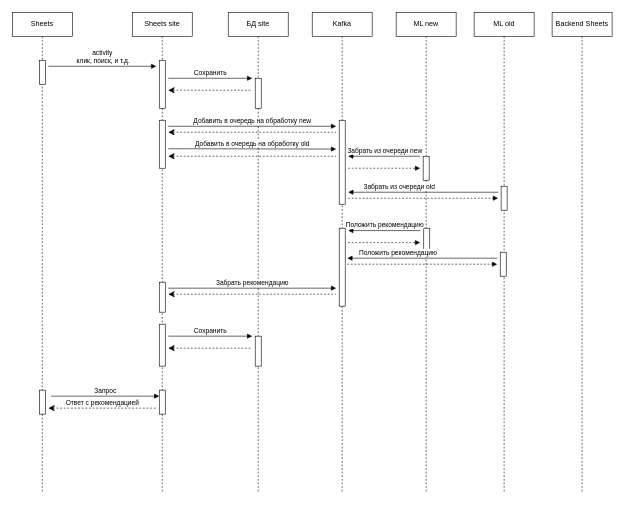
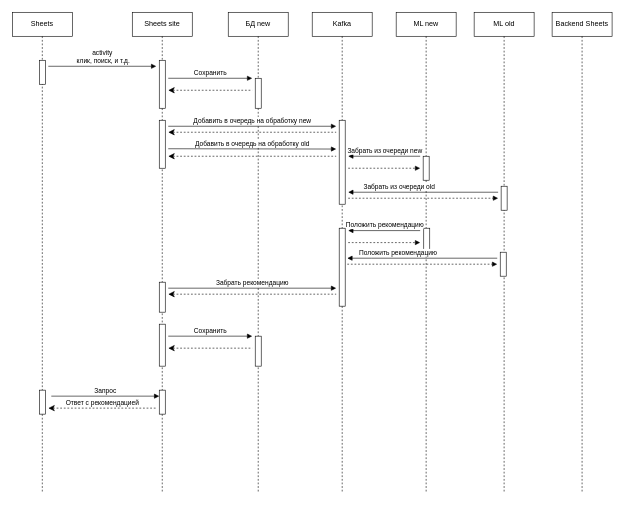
  <mxCell id="0" />
  <mxCell id="1" parent="0" />
- <mxCell id="2" value="БД site" style="shape=umlLifeline;perimeter=lifelinePerimeter;whiteSpace=wrap;html=1;container=1;dropTarget=0;collapsible=0;recursiveResize=0;outlineConnect=0;portConstraint=eastwest;newEdgeStyle={&quot;curved&quot;:0,&quot;rounded&quot;:0};" vertex="1" parent="1"><mxGeometry x="380" y="20" width="100" height="800" as="geometry" /></mxCell>
+ <mxCell id="2" value="БД new" style="shape=umlLifeline;perimeter=lifelinePerimeter;whiteSpace=wrap;html=1;container=1;dropTarget=0;collapsible=0;recursiveResize=0;outlineConnect=0;portConstraint=eastwest;newEdgeStyle={&quot;curved&quot;:0,&quot;rounded&quot;:0};" vertex="1" parent="1"><mxGeometry x="380" y="20" width="100" height="800" as="geometry" /></mxCell>
  <mxCell id="3" value="" style="html=1;points=[[0,0,0,0,5],[0,1,0,0,-5],[1,0,0,0,5],[1,1,0,0,-5]];perimeter=orthogonalPerimeter;outlineConnect=0;targetShapes=umlLifeline;portConstraint=eastwest;newEdgeStyle={&quot;curved&quot;:0,&quot;rounded&quot;:0};" vertex="1" parent="2"><mxGeometry x="45" y="110" width="10" height="50" as="geometry" /></mxCell>
  <mxCell id="4" value="ML old" style="shape=umlLifeline;perimeter=lifelinePerimeter;whiteSpace=wrap;html=1;container=1;dropTarget=0;collapsible=0;recursiveResize=0;outlineConnect=0;portConstraint=eastwest;newEdgeStyle={&quot;curved&quot;:0,&quot;rounded&quot;:0};" vertex="1" parent="1"><mxGeometry x="790" y="20" width="100" height="800" as="geometry" /></mxCell>
  <mxCell id="5" value="" style="html=1;points=[[0,0,0,0,5],[0,1,0,0,-5],[1,0,0,0,5],[1,1,0,0,-5]];perimeter=orthogonalPerimeter;outlineConnect=0;targetShapes=umlLifeline;portConstraint=eastwest;newEdgeStyle={&quot;curved&quot;:0,&quot;rounded&quot;:0};" vertex="1" parent="4"><mxGeometry x="45" y="290" width="10" height="40" as="geometry" /></mxCell>
  <mxCell id="6" value="Backend Sheets" style="shape=umlLifeline;perimeter=lifelinePerimeter;whiteSpace=wrap;html=1;container=1;dropTarget=0;collapsible=0;recursiveResize=0;outlineConnect=0;portConstraint=eastwest;newEdgeStyle={&quot;curved&quot;:0,&quot;rounded&quot;:0};" vertex="1" parent="1"><mxGeometry x="920" y="20" width="100" height="800" as="geometry" /></mxCell>
  <mxCell id="7" value="Sheets" style="shape=umlLifeline;perimeter=lifelinePerimeter;whiteSpace=wrap;html=1;container=1;dropTarget=0;collapsible=0;recursiveResize=0;outlineConnect=0;portConstraint=eastwest;newEdgeStyle={&quot;curved&quot;:0,&quot;rounded&quot;:0};" vertex="1" parent="1"><mxGeometry x="20" y="20" width="100" height="800" as="geometry" /></mxCell>
  <mxCell id="8" value="" style="html=1;points=[[0,0,0,0,5],[0,1,0,0,-5],[1,0,0,0,5],[1,1,0,0,-5]];perimeter=orthogonalPerimeter;outlineConnect=0;targetShapes=umlLifeline;portConstraint=eastwest;newEdgeStyle={&quot;curved&quot;:0,&quot;rounded&quot;:0};" vertex="1" parent="7"><mxGeometry x="45" y="80" width="10" height="40" as="geometry" /></mxCell>
  <mxCell id="9" value="" style="html=1;points=[[0,0,0,0,5],[0,1,0,0,-5],[1,0,0,0,5],[1,1,0,0,-5]];perimeter=orthogonalPerimeter;outlineConnect=0;targetShapes=umlLifeline;portConstraint=eastwest;newEdgeStyle={&quot;curved&quot;:0,&quot;rounded&quot;:0};" vertex="1" parent="7"><mxGeometry x="45" y="630" width="10" height="40" as="geometry" /></mxCell>
  <mxCell id="10" value="Запрос" style="html=1;verticalAlign=bottom;startArrow=none;startFill=0;endArrow=block;startSize=8;curved=0;rounded=0;" edge="1" parent="7"><mxGeometry width="60" relative="1" as="geometry"><mxPoint x="65" y="640" as="sourcePoint" /><mxPoint x="245" y="640" as="targetPoint" /></mxGeometry></mxCell>
  <mxCell id="11" value="Sheets site" style="shape=umlLifeline;perimeter=lifelinePerimeter;whiteSpace=wrap;html=1;container=1;dropTarget=0;collapsible=0;recursiveResize=0;outlineConnect=0;portConstraint=eastwest;newEdgeStyle={&quot;curved&quot;:0,&quot;rounded&quot;:0};" vertex="1" parent="1"><mxGeometry x="220" y="20" width="100" height="800" as="geometry" /></mxCell>
  <mxCell id="12" value="" style="html=1;points=[[0,0,0,0,5],[0,1,0,0,-5],[1,0,0,0,5],[1,1,0,0,-5]];perimeter=orthogonalPerimeter;outlineConnect=0;targetShapes=umlLifeline;portConstraint=eastwest;newEdgeStyle={&quot;curved&quot;:0,&quot;rounded&quot;:0};" vertex="1" parent="11"><mxGeometry x="45" y="80" width="10" height="80" as="geometry" /></mxCell>
  <mxCell id="13" value="" style="html=1;points=[[0,0,0,0,5],[0,1,0,0,-5],[1,0,0,0,5],[1,1,0,0,-5]];perimeter=orthogonalPerimeter;outlineConnect=0;targetShapes=umlLifeline;portConstraint=eastwest;newEdgeStyle={&quot;curved&quot;:0,&quot;rounded&quot;:0};" vertex="1" parent="11"><mxGeometry x="45" y="180" width="10" height="80" as="geometry" /></mxCell>
  <mxCell id="14" value="" style="html=1;points=[[0,0,0,0,5],[0,1,0,0,-5],[1,0,0,0,5],[1,1,0,0,-5]];perimeter=orthogonalPerimeter;outlineConnect=0;targetShapes=umlLifeline;portConstraint=eastwest;newEdgeStyle={&quot;curved&quot;:0,&quot;rounded&quot;:0};" vertex="1" parent="11"><mxGeometry x="45" y="450" width="10" height="50" as="geometry" /></mxCell>
  <mxCell id="15" value="Забрать рекомендацию" style="html=1;verticalAlign=bottom;startArrow=none;startFill=0;endArrow=block;startSize=8;curved=0;rounded=0;" edge="1" parent="11"><mxGeometry width="60" relative="1" as="geometry"><mxPoint x="60" y="460" as="sourcePoint" /><mxPoint x="340" y="460" as="targetPoint" /></mxGeometry></mxCell>
  <mxCell id="16" value="" style="html=1;verticalAlign=bottom;startArrow=classic;startFill=1;endArrow=none;startSize=8;curved=0;rounded=0;endFill=0;dashed=1;" edge="1" parent="11"><mxGeometry width="60" relative="1" as="geometry"><mxPoint x="60" y="470" as="sourcePoint" /><mxPoint x="340" y="470" as="targetPoint" /></mxGeometry></mxCell>
  <mxCell id="17" value="" style="html=1;points=[[0,0,0,0,5],[0,1,0,0,-5],[1,0,0,0,5],[1,1,0,0,-5]];perimeter=orthogonalPerimeter;outlineConnect=0;targetShapes=umlLifeline;portConstraint=eastwest;newEdgeStyle={&quot;curved&quot;:0,&quot;rounded&quot;:0};" vertex="1" parent="11"><mxGeometry x="45" y="520" width="10" height="70" as="geometry" /></mxCell>
  <mxCell id="18" value="" style="html=1;points=[[0,0,0,0,5],[0,1,0,0,-5],[1,0,0,0,5],[1,1,0,0,-5]];perimeter=orthogonalPerimeter;outlineConnect=0;targetShapes=umlLifeline;portConstraint=eastwest;newEdgeStyle={&quot;curved&quot;:0,&quot;rounded&quot;:0};" vertex="1" parent="11"><mxGeometry x="205" y="540" width="10" height="50" as="geometry" /></mxCell>
  <mxCell id="19" value="Сохранить" style="html=1;verticalAlign=bottom;startArrow=none;startFill=0;endArrow=block;startSize=8;curved=0;rounded=0;" edge="1" parent="11"><mxGeometry width="60" relative="1" as="geometry"><mxPoint x="60" y="540" as="sourcePoint" /><mxPoint x="200" y="540" as="targetPoint" /></mxGeometry></mxCell>
  <mxCell id="20" value="" style="html=1;verticalAlign=bottom;startArrow=classic;startFill=1;endArrow=none;startSize=8;curved=0;rounded=0;endFill=0;dashed=1;" edge="1" parent="11"><mxGeometry width="60" relative="1" as="geometry"><mxPoint x="60" y="560" as="sourcePoint" /><mxPoint x="200" y="560" as="targetPoint" /></mxGeometry></mxCell>
  <mxCell id="21" value="" style="html=1;points=[[0,0,0,0,5],[0,1,0,0,-5],[1,0,0,0,5],[1,1,0,0,-5]];perimeter=orthogonalPerimeter;outlineConnect=0;targetShapes=umlLifeline;portConstraint=eastwest;newEdgeStyle={&quot;curved&quot;:0,&quot;rounded&quot;:0};" vertex="1" parent="11"><mxGeometry x="45" y="630" width="10" height="40" as="geometry" /></mxCell>
  <mxCell id="22" value="&lt;div&gt;activity&lt;/div&gt;&lt;div&gt;&amp;nbsp;клик, поиск, и т.д.&lt;br&gt;&lt;/div&gt;" style="html=1;verticalAlign=bottom;startArrow=none;startFill=0;endArrow=block;startSize=8;curved=0;rounded=0;" edge="1" parent="1"><mxGeometry width="60" relative="1" as="geometry"><mxPoint x="80" y="110" as="sourcePoint" /><mxPoint x="260" y="110" as="targetPoint" /></mxGeometry></mxCell>
  <mxCell id="23" value="Сохранить" style="html=1;verticalAlign=bottom;startArrow=none;startFill=0;endArrow=block;startSize=8;curved=0;rounded=0;" edge="1" parent="1"><mxGeometry width="60" relative="1" as="geometry"><mxPoint x="280" y="130" as="sourcePoint" /><mxPoint x="420" y="130" as="targetPoint" /></mxGeometry></mxCell>
  <mxCell id="24" value="" style="html=1;verticalAlign=bottom;startArrow=classic;startFill=1;endArrow=none;startSize=8;curved=0;rounded=0;endFill=0;dashed=1;" edge="1" parent="1"><mxGeometry width="60" relative="1" as="geometry"><mxPoint x="280" y="150" as="sourcePoint" /><mxPoint x="420" y="150" as="targetPoint" /></mxGeometry></mxCell>
  <mxCell id="25" value="ML new" style="shape=umlLifeline;perimeter=lifelinePerimeter;whiteSpace=wrap;html=1;container=1;dropTarget=0;collapsible=0;recursiveResize=0;outlineConnect=0;portConstraint=eastwest;newEdgeStyle={&quot;curved&quot;:0,&quot;rounded&quot;:0};" vertex="1" parent="1"><mxGeometry x="660" y="20" width="100" height="800" as="geometry" /></mxCell>
  <mxCell id="26" value="" style="html=1;points=[[0,0,0,0,5],[0,1,0,0,-5],[1,0,0,0,5],[1,1,0,0,-5]];perimeter=orthogonalPerimeter;outlineConnect=0;targetShapes=umlLifeline;portConstraint=eastwest;newEdgeStyle={&quot;curved&quot;:0,&quot;rounded&quot;:0};" vertex="1" parent="25"><mxGeometry x="45" y="240" width="10" height="40" as="geometry" /></mxCell>
  <mxCell id="27" value="" style="html=1;points=[[0,0,0,0,5],[0,1,0,0,-5],[1,0,0,0,5],[1,1,0,0,-5]];perimeter=orthogonalPerimeter;outlineConnect=0;targetShapes=umlLifeline;portConstraint=eastwest;newEdgeStyle={&quot;curved&quot;:0,&quot;rounded&quot;:0};" vertex="1" parent="25"><mxGeometry x="46" y="360" width="10" height="40" as="geometry" /></mxCell>
  <mxCell id="28" value="" style="html=1;verticalAlign=bottom;startArrow=none;startFill=0;endArrow=block;startSize=8;curved=0;rounded=0;dashed=1;" edge="1" parent="25"><mxGeometry width="60" relative="1" as="geometry"><mxPoint x="-81.5" y="420" as="sourcePoint" /><mxPoint x="168.5" y="420" as="targetPoint" /><Array as="points"><mxPoint x="8.5" y="420" /></Array></mxGeometry></mxCell>
  <mxCell id="29" value="" style="html=1;verticalAlign=bottom;startArrow=none;startFill=0;endArrow=block;startSize=8;curved=0;rounded=0;" edge="1" parent="25"><mxGeometry width="60" relative="1" as="geometry"><mxPoint x="168.5" y="410" as="sourcePoint" /><mxPoint x="-81.5" y="410" as="targetPoint" /><Array as="points"><mxPoint x="-41.5" y="410" /></Array><mxPoint as="offset" /></mxGeometry></mxCell>
  <mxCell id="30" value="Положить рекомендацию" style="edgeLabel;html=1;align=center;verticalAlign=middle;resizable=0;points=[];" vertex="1" connectable="0" parent="29"><mxGeometry x="0.321" y="2" relative="1" as="geometry"><mxPoint x="-1" y="-12" as="offset" /></mxGeometry></mxCell>
  <mxCell id="31" value="" style="html=1;points=[[0,0,0,0,5],[0,1,0,0,-5],[1,0,0,0,5],[1,1,0,0,-5]];perimeter=orthogonalPerimeter;outlineConnect=0;targetShapes=umlLifeline;portConstraint=eastwest;newEdgeStyle={&quot;curved&quot;:0,&quot;rounded&quot;:0};" vertex="1" parent="25"><mxGeometry x="173.5" y="400" width="10" height="40" as="geometry" /></mxCell>
  <mxCell id="32" value="Kafka" style="shape=umlLifeline;perimeter=lifelinePerimeter;whiteSpace=wrap;html=1;container=1;dropTarget=0;collapsible=0;recursiveResize=0;outlineConnect=0;portConstraint=eastwest;newEdgeStyle={&quot;curved&quot;:0,&quot;rounded&quot;:0};" vertex="1" parent="1"><mxGeometry x="520" y="20" width="100" height="800" as="geometry" /></mxCell>
  <mxCell id="33" value="" style="html=1;points=[[0,0,0,0,5],[0,1,0,0,-5],[1,0,0,0,5],[1,1,0,0,-5]];perimeter=orthogonalPerimeter;outlineConnect=0;targetShapes=umlLifeline;portConstraint=eastwest;newEdgeStyle={&quot;curved&quot;:0,&quot;rounded&quot;:0};" vertex="1" parent="32"><mxGeometry x="45" y="180" width="10" height="140" as="geometry" /></mxCell>
  <mxCell id="34" value="" style="html=1;points=[[0,0,0,0,5],[0,1,0,0,-5],[1,0,0,0,5],[1,1,0,0,-5]];perimeter=orthogonalPerimeter;outlineConnect=0;targetShapes=umlLifeline;portConstraint=eastwest;newEdgeStyle={&quot;curved&quot;:0,&quot;rounded&quot;:0};" vertex="1" parent="32"><mxGeometry x="45" y="360" width="10" height="130" as="geometry" /></mxCell>
  <mxCell id="35" value="Добавить в очередь на обработку new" style="html=1;verticalAlign=bottom;startArrow=none;startFill=0;endArrow=block;startSize=8;curved=0;rounded=0;" edge="1" parent="1"><mxGeometry width="60" relative="1" as="geometry"><mxPoint x="280" y="210" as="sourcePoint" /><mxPoint x="560" y="210" as="targetPoint" /></mxGeometry></mxCell>
  <mxCell id="36" value="Добавить в очередь на обработку old" style="html=1;verticalAlign=bottom;startArrow=none;startFill=0;endArrow=block;startSize=8;curved=0;rounded=0;" edge="1" parent="1"><mxGeometry width="60" relative="1" as="geometry"><mxPoint x="280" y="247.5" as="sourcePoint" /><mxPoint x="560" y="248" as="targetPoint" /></mxGeometry></mxCell>
  <mxCell id="37" value="" style="html=1;verticalAlign=bottom;startArrow=none;startFill=0;endArrow=block;startSize=8;curved=0;rounded=0;dashed=1;" edge="1" parent="1"><mxGeometry width="60" relative="1" as="geometry"><mxPoint x="580" y="280" as="sourcePoint" /><mxPoint x="700" y="280" as="targetPoint" /></mxGeometry></mxCell>
  <mxCell id="38" value="" style="html=1;verticalAlign=bottom;startArrow=none;startFill=0;endArrow=block;startSize=8;curved=0;rounded=0;dashed=1;" edge="1" parent="1"><mxGeometry width="60" relative="1" as="geometry"><mxPoint x="580" y="330" as="sourcePoint" /><mxPoint x="830" y="330" as="targetPoint" /><Array as="points"><mxPoint x="670" y="330" /></Array></mxGeometry></mxCell>
  <mxCell id="39" value="" style="html=1;verticalAlign=bottom;startArrow=classic;startFill=1;endArrow=none;startSize=8;curved=0;rounded=0;endFill=0;dashed=1;" edge="1" parent="1"><mxGeometry width="60" relative="1" as="geometry"><mxPoint x="280" y="220" as="sourcePoint" /><mxPoint x="560" y="220" as="targetPoint" /></mxGeometry></mxCell>
  <mxCell id="40" value="" style="html=1;verticalAlign=bottom;startArrow=classic;startFill=1;endArrow=none;startSize=8;curved=0;rounded=0;endFill=0;dashed=1;" edge="1" parent="1"><mxGeometry width="60" relative="1" as="geometry"><mxPoint x="280" y="260" as="sourcePoint" /><mxPoint x="560" y="260" as="targetPoint" /></mxGeometry></mxCell>
  <mxCell id="41" value="" style="html=1;verticalAlign=bottom;startArrow=none;startFill=0;endArrow=block;startSize=8;curved=0;rounded=0;" edge="1" parent="1"><mxGeometry width="60" relative="1" as="geometry"><mxPoint x="700" y="260" as="sourcePoint" /><mxPoint x="580" y="260" as="targetPoint" /><Array as="points"><mxPoint x="630" y="260" /></Array><mxPoint as="offset" /></mxGeometry></mxCell>
  <mxCell id="42" value="Забрать из очереди new" style="edgeLabel;html=1;align=center;verticalAlign=middle;resizable=0;points=[];" vertex="1" connectable="0" parent="41"><mxGeometry x="0.283" y="-2" relative="1" as="geometry"><mxPoint x="17" y="-8" as="offset" /></mxGeometry></mxCell>
  <mxCell id="43" value="" style="html=1;verticalAlign=bottom;startArrow=none;startFill=0;endArrow=block;startSize=8;curved=0;rounded=0;" edge="1" parent="1"><mxGeometry width="60" relative="1" as="geometry"><mxPoint x="830" y="320" as="sourcePoint" /><mxPoint x="580" y="320" as="targetPoint" /><Array as="points"><mxPoint x="620" y="320" /></Array><mxPoint as="offset" /></mxGeometry></mxCell>
  <mxCell id="44" value="Забрать из очереди old" style="edgeLabel;html=1;align=center;verticalAlign=middle;resizable=0;points=[];" vertex="1" connectable="0" parent="43"><mxGeometry x="0.321" y="2" relative="1" as="geometry"><mxPoint x="-1" y="-12" as="offset" /></mxGeometry></mxCell>
  <mxCell id="45" value="" style="html=1;verticalAlign=bottom;startArrow=none;startFill=0;endArrow=block;startSize=8;curved=0;rounded=0;dashed=1;" edge="1" parent="1"><mxGeometry width="60" relative="1" as="geometry"><mxPoint x="580" y="404" as="sourcePoint" /><mxPoint x="700" y="404" as="targetPoint" /></mxGeometry></mxCell>
  <mxCell id="46" value="" style="html=1;verticalAlign=bottom;startArrow=none;startFill=0;endArrow=block;startSize=8;curved=0;rounded=0;" edge="1" parent="1"><mxGeometry width="60" relative="1" as="geometry"><mxPoint x="700" y="384" as="sourcePoint" /><mxPoint x="580" y="384" as="targetPoint" /><Array as="points" /><mxPoint as="offset" /></mxGeometry></mxCell>
  <mxCell id="47" value="Положить рекомендацию" style="edgeLabel;html=1;align=center;verticalAlign=middle;resizable=0;points=[];" vertex="1" connectable="0" parent="46"><mxGeometry x="0.283" y="-2" relative="1" as="geometry"><mxPoint x="17" y="-8" as="offset" /></mxGeometry></mxCell>
  <mxCell id="48" value="Ответ с рекомендацией" style="html=1;verticalAlign=bottom;startArrow=classic;startFill=1;endArrow=none;startSize=8;curved=0;rounded=0;dashed=1;endFill=0;" edge="1" parent="1"><mxGeometry width="60" relative="1" as="geometry"><mxPoint x="80" y="680" as="sourcePoint" /><mxPoint x="260" y="680" as="targetPoint" /></mxGeometry></mxCell>
